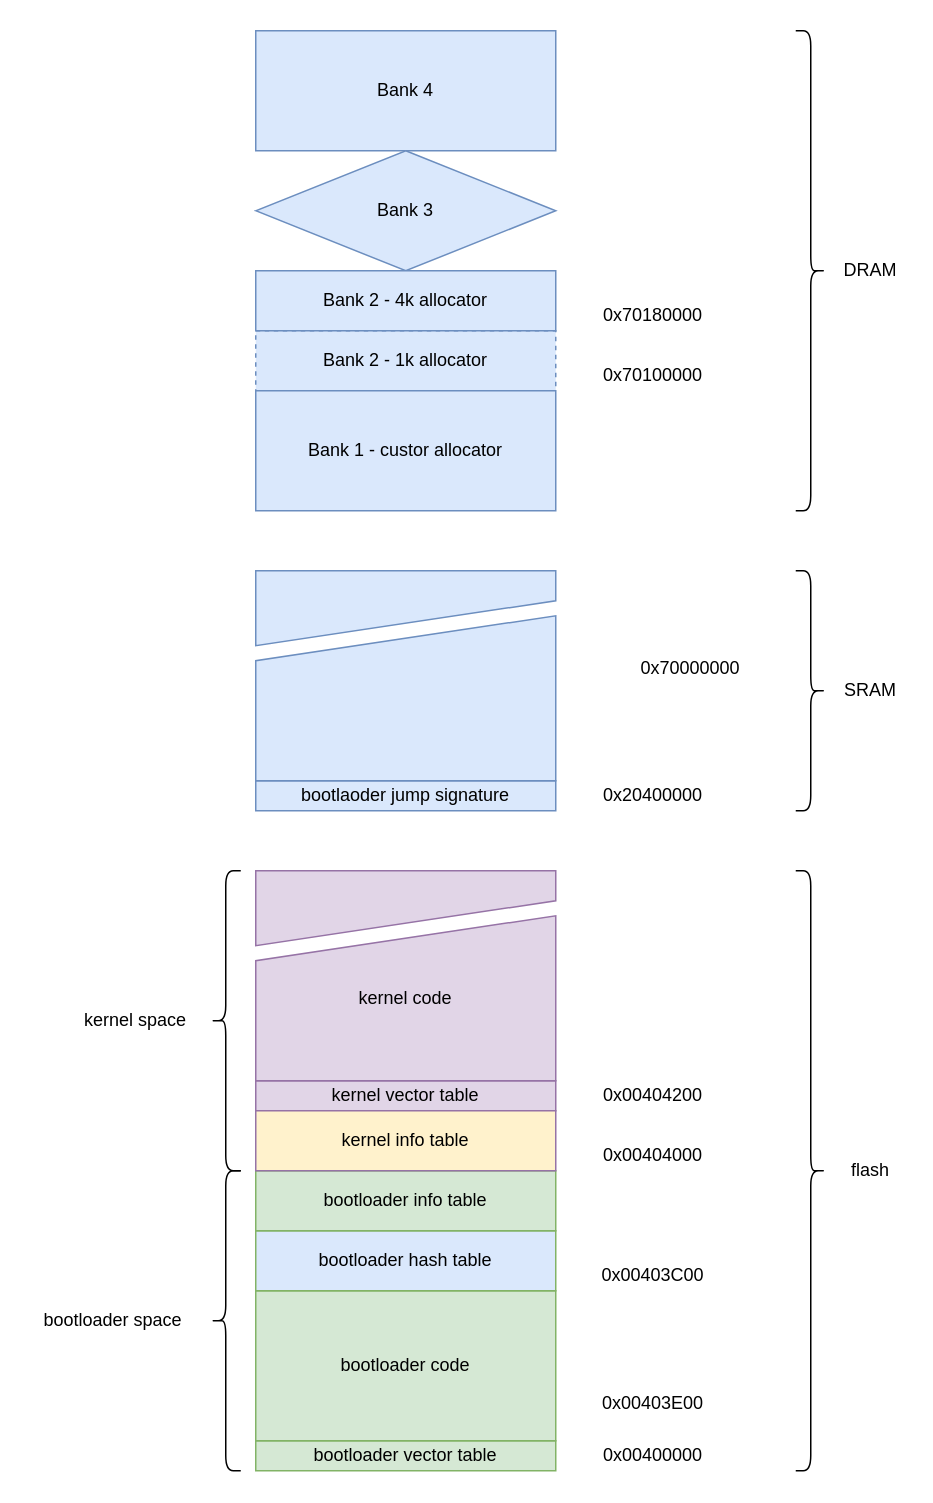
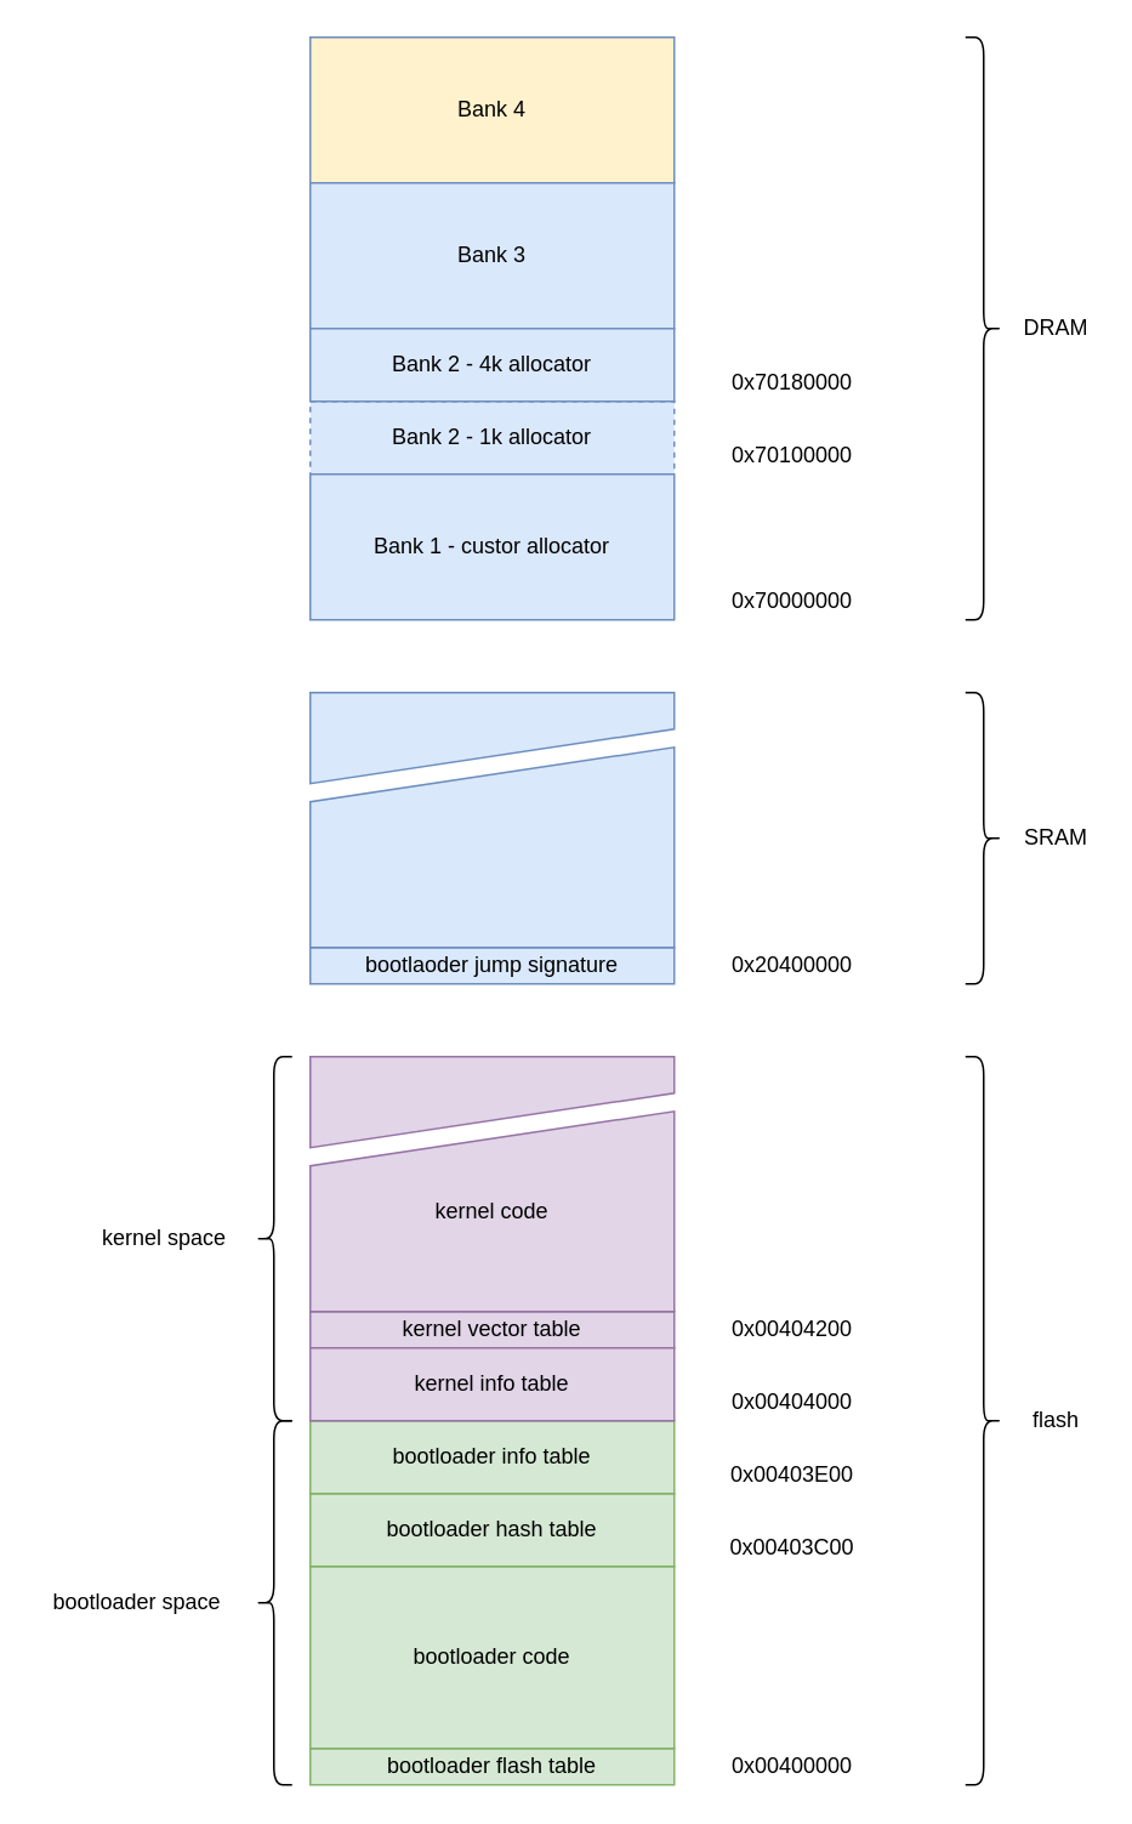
  <mxCell id="0" />
  <mxCell id="1" parent="0" />
- <mxCell id="2" value="bootloader vector table" style="rounded=0;whiteSpace=wrap;html=1;fillColor=#d5e8d4;strokeColor=#82b366;" vertex="1" parent="1"><mxGeometry x="170" y="960" width="200" height="20" as="geometry" /></mxCell>
+ <mxCell id="2" value="bootloader flash table" style="rounded=0;whiteSpace=wrap;html=1;fillColor=#d5e8d4;strokeColor=#82b366;" vertex="1" parent="1"><mxGeometry x="170" y="960" width="200" height="20" as="geometry" /></mxCell>
  <mxCell id="3" value="bootloader code" style="rounded=0;whiteSpace=wrap;html=1;fillColor=#d5e8d4;strokeColor=#82b366;" vertex="1" parent="1"><mxGeometry x="170" y="860" width="200" height="100" as="geometry" /></mxCell>
- <mxCell id="4" value="bootloader hash table" style="rounded=0;whiteSpace=wrap;html=1;fillColor=#dae8fc;strokeColor=#82b366;" vertex="1" parent="1"><mxGeometry x="170" y="820" width="200" height="40" as="geometry" /></mxCell>
+ <mxCell id="4" value="bootloader hash table" style="rounded=0;whiteSpace=wrap;html=1;fillColor=#d5e8d4;strokeColor=#82b366;" vertex="1" parent="1"><mxGeometry x="170" y="820" width="200" height="40" as="geometry" /></mxCell>
  <mxCell id="5" value="bootloader info table" style="rounded=0;whiteSpace=wrap;html=1;fillColor=#d5e8d4;strokeColor=#82b366;" vertex="1" parent="1"><mxGeometry x="170" y="780" width="200" height="40" as="geometry" /></mxCell>
  <mxCell id="6" value="kernel vector table" style="rounded=0;whiteSpace=wrap;html=1;fillColor=#e1d5e7;strokeColor=#9673a6;" vertex="1" parent="1"><mxGeometry x="170" y="720" width="200" height="20" as="geometry" /></mxCell>
- <mxCell id="7" value="kernel info table" style="rounded=0;whiteSpace=wrap;html=1;fillColor=#fff2cc;strokeColor=#9673a6;" vertex="1" parent="1"><mxGeometry x="170" y="740" width="200" height="40" as="geometry" /></mxCell>
+ <mxCell id="7" value="kernel info table" style="rounded=0;whiteSpace=wrap;html=1;fillColor=#e1d5e7;strokeColor=#9673a6;" vertex="1" parent="1"><mxGeometry x="170" y="740" width="200" height="40" as="geometry" /></mxCell>
  <mxCell id="8" value="kernel code" style="shape=manualInput;whiteSpace=wrap;html=1;fillColor=#e1d5e7;strokeColor=#9673a6;" vertex="1" parent="1"><mxGeometry x="170" y="610" width="200" height="110" as="geometry" /></mxCell>
  <mxCell id="9" value="" style="shape=manualInput;whiteSpace=wrap;html=1;fillColor=#e1d5e7;strokeColor=#9673a6;rotation=-180;" vertex="1" parent="1"><mxGeometry x="170" y="580" width="200" height="50" as="geometry" /></mxCell>
  <mxCell id="10" value="" style="shape=curlyBracket;whiteSpace=wrap;html=1;rounded=1;" vertex="1" parent="1"><mxGeometry x="140" y="580" width="20" height="200" as="geometry" /></mxCell>
  <mxCell id="11" value="bootloader space" style="text;html=1;strokeColor=none;fillColor=none;align=center;verticalAlign=middle;whiteSpace=wrap;rounded=0;" vertex="1" parent="1"><mxGeometry x="20" y="870" width="110" height="20" as="geometry" /></mxCell>
  <mxCell id="12" value="" style="shape=curlyBracket;whiteSpace=wrap;html=1;rounded=1;" vertex="1" parent="1"><mxGeometry x="140" y="780" width="20" height="200" as="geometry" /></mxCell>
  <mxCell id="13" value="kernel space" style="text;html=1;strokeColor=none;fillColor=none;align=center;verticalAlign=middle;whiteSpace=wrap;rounded=0;" vertex="1" parent="1"><mxGeometry x="50" y="670" width="80" height="20" as="geometry" /></mxCell>
  <mxCell id="14" value="0x00400000" style="text;html=1;strokeColor=none;fillColor=none;align=center;verticalAlign=middle;whiteSpace=wrap;rounded=0;" vertex="1" parent="1"><mxGeometry x="380" y="960" width="110" height="20" as="geometry" /></mxCell>
  <mxCell id="15" value="0x00403C00" style="text;html=1;strokeColor=none;fillColor=none;align=center;verticalAlign=middle;whiteSpace=wrap;rounded=0;" vertex="1" parent="1"><mxGeometry x="380" y="840" width="110" height="20" as="geometry" /></mxCell>
- <mxCell id="16" value="0x00403E00" style="text;html=1;strokeColor=none;fillColor=none;align=center;verticalAlign=middle;whiteSpace=wrap;rounded=0;" vertex="1" parent="1"><mxGeometry x="380" y="925" width="110" height="20" as="geometry" /></mxCell>
+ <mxCell id="16" value="0x00403E00" style="text;html=1;strokeColor=none;fillColor=none;align=center;verticalAlign=middle;whiteSpace=wrap;rounded=0;" vertex="1" parent="1"><mxGeometry x="380" y="800" width="110" height="20" as="geometry" /></mxCell>
  <mxCell id="17" value="0x00404000" style="text;html=1;strokeColor=none;fillColor=none;align=center;verticalAlign=middle;whiteSpace=wrap;rounded=0;" vertex="1" parent="1"><mxGeometry x="380" y="760" width="110" height="20" as="geometry" /></mxCell>
  <mxCell id="18" value="0x00404200" style="text;html=1;strokeColor=none;fillColor=none;align=center;verticalAlign=middle;whiteSpace=wrap;rounded=0;" vertex="1" parent="1"><mxGeometry x="380" y="720" width="110" height="20" as="geometry" /></mxCell>
  <mxCell id="19" value="" style="shape=curlyBracket;whiteSpace=wrap;html=1;rounded=1;rotation=-180;" vertex="1" parent="1"><mxGeometry x="530" y="380" width="20" height="160" as="geometry" /></mxCell>
  <mxCell id="20" value="flash" style="text;html=1;strokeColor=none;fillColor=none;align=center;verticalAlign=middle;whiteSpace=wrap;rounded=0;" vertex="1" parent="1"><mxGeometry x="560" y="770" width="40" height="20" as="geometry" /></mxCell>
  <mxCell id="21" value="bootlaoder jump signature" style="rounded=0;whiteSpace=wrap;html=1;fillColor=#dae8fc;strokeColor=#6c8ebf;" vertex="1" parent="1"><mxGeometry x="170" y="520" width="200" height="20" as="geometry" /></mxCell>
  <mxCell id="22" value="0x20400000" style="text;html=1;strokeColor=none;fillColor=none;align=center;verticalAlign=middle;whiteSpace=wrap;rounded=0;" vertex="1" parent="1"><mxGeometry x="380" y="520" width="110" height="20" as="geometry" /></mxCell>
  <mxCell id="23" value="" style="shape=manualInput;whiteSpace=wrap;html=1;fillColor=#dae8fc;strokeColor=#6c8ebf;" vertex="1" parent="1"><mxGeometry x="170" y="410" width="200" height="110" as="geometry" /></mxCell>
  <mxCell id="24" value="" style="shape=manualInput;whiteSpace=wrap;html=1;fillColor=#dae8fc;strokeColor=#6c8ebf;rotation=-180;" vertex="1" parent="1"><mxGeometry x="170" y="380" width="200" height="50" as="geometry" /></mxCell>
  <mxCell id="25" value="" style="shape=curlyBracket;whiteSpace=wrap;html=1;rounded=1;rotation=-180;" vertex="1" parent="1"><mxGeometry x="530" y="580" width="20" height="400" as="geometry" /></mxCell>
  <mxCell id="26" value="SRAM" style="text;html=1;strokeColor=none;fillColor=none;align=center;verticalAlign=middle;whiteSpace=wrap;rounded=0;" vertex="1" parent="1"><mxGeometry x="560" y="450" width="40" height="20" as="geometry" /></mxCell>
- <mxCell id="27" value="&lt;div&gt;Bank 4&lt;br&gt;&lt;/div&gt;" style="rounded=0;whiteSpace=wrap;html=1;fillColor=#dae8fc;strokeColor=#6c8ebf;" vertex="1" parent="1"><mxGeometry x="170" y="20" width="200" height="80" as="geometry" /></mxCell>
+ <mxCell id="27" value="&lt;div&gt;Bank 4&lt;br&gt;&lt;/div&gt;" style="rounded=0;whiteSpace=wrap;html=1;fillColor=#fff2cc;strokeColor=#6c8ebf;" vertex="1" parent="1"><mxGeometry x="170" y="20" width="200" height="80" as="geometry" /></mxCell>
  <mxCell id="28" value="Bank 2 - 1k allocator" style="rounded=0;whiteSpace=wrap;html=1;fillColor=#dae8fc;strokeColor=#6c8ebf;dashed=1;" vertex="1" parent="1"><mxGeometry x="170" y="220" width="200" height="40" as="geometry" /></mxCell>
  <mxCell id="29" value="&lt;div&gt;Bank 1 - custor allocator&lt;br&gt;&lt;/div&gt;" style="rounded=0;whiteSpace=wrap;html=1;fillColor=#dae8fc;strokeColor=#6c8ebf;" vertex="1" parent="1"><mxGeometry x="170" y="260" width="200" height="80" as="geometry" /></mxCell>
- <mxCell id="30" value="Bank 3" style="rhombus;whiteSpace=wrap;html=1;fillColor=#dae8fc;strokeColor=#6c8ebf;" vertex="1" parent="1"><mxGeometry x="170" y="100" width="200" height="80" as="geometry" /></mxCell>
+ <mxCell id="30" value="Bank 3" style="rounded=0;whiteSpace=wrap;html=1;fillColor=#dae8fc;strokeColor=#6c8ebf;" vertex="1" parent="1"><mxGeometry x="170" y="100" width="200" height="80" as="geometry" /></mxCell>
  <mxCell id="31" value="" style="shape=curlyBracket;whiteSpace=wrap;html=1;rounded=1;rotation=-180;" vertex="1" parent="1"><mxGeometry x="530" y="20" width="20" height="320" as="geometry" /></mxCell>
  <mxCell id="32" value="DRAM" style="text;html=1;strokeColor=none;fillColor=none;align=center;verticalAlign=middle;whiteSpace=wrap;rounded=0;" vertex="1" parent="1"><mxGeometry x="560" y="170" width="40" height="20" as="geometry" /></mxCell>
  <mxCell id="33" value="Bank 2 - 4k allocator" style="rounded=0;whiteSpace=wrap;html=1;fillColor=#dae8fc;strokeColor=#6c8ebf;" vertex="1" parent="1"><mxGeometry x="170" y="180" width="200" height="40" as="geometry" /></mxCell>
- <mxCell id="34" value="&lt;span class=&quot;pl-c1&quot;&gt;0x70000000&lt;/span&gt;" style="text;html=1;strokeColor=none;fillColor=none;align=center;verticalAlign=middle;whiteSpace=wrap;rounded=0;" vertex="1" parent="1"><mxGeometry x="405" y="435" width="110" height="20" as="geometry" /></mxCell>
+ <mxCell id="34" value="&lt;span class=&quot;pl-c1&quot;&gt;0x70000000&lt;/span&gt;" style="text;html=1;strokeColor=none;fillColor=none;align=center;verticalAlign=middle;whiteSpace=wrap;rounded=0;" vertex="1" parent="1"><mxGeometry x="380" y="320" width="110" height="20" as="geometry" /></mxCell>
  <mxCell id="35" value="&lt;span class=&quot;pl-c1&quot;&gt;0x70100000&lt;/span&gt;" style="text;html=1;strokeColor=none;fillColor=none;align=center;verticalAlign=middle;whiteSpace=wrap;rounded=0;" vertex="1" parent="1"><mxGeometry x="380" y="240" width="110" height="20" as="geometry" /></mxCell>
  <mxCell id="36" value="&lt;span class=&quot;pl-c1&quot;&gt;0x70180000&lt;/span&gt;" style="text;html=1;strokeColor=none;fillColor=none;align=center;verticalAlign=middle;whiteSpace=wrap;rounded=0;" vertex="1" parent="1"><mxGeometry x="380" y="200" width="110" height="20" as="geometry" /></mxCell>
